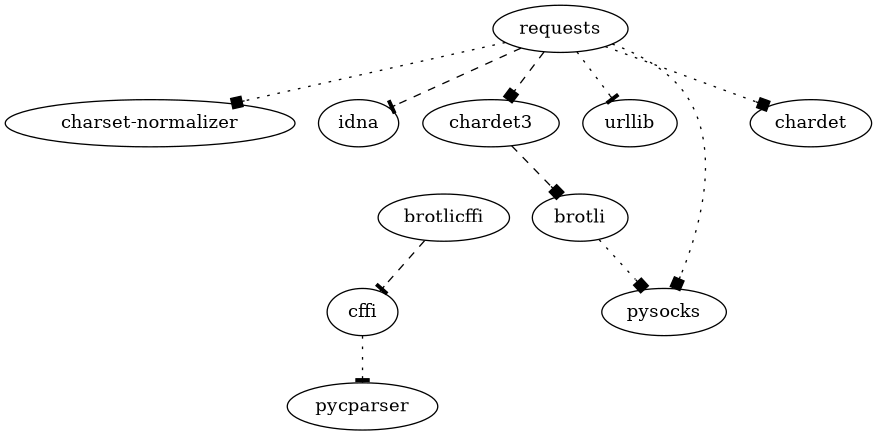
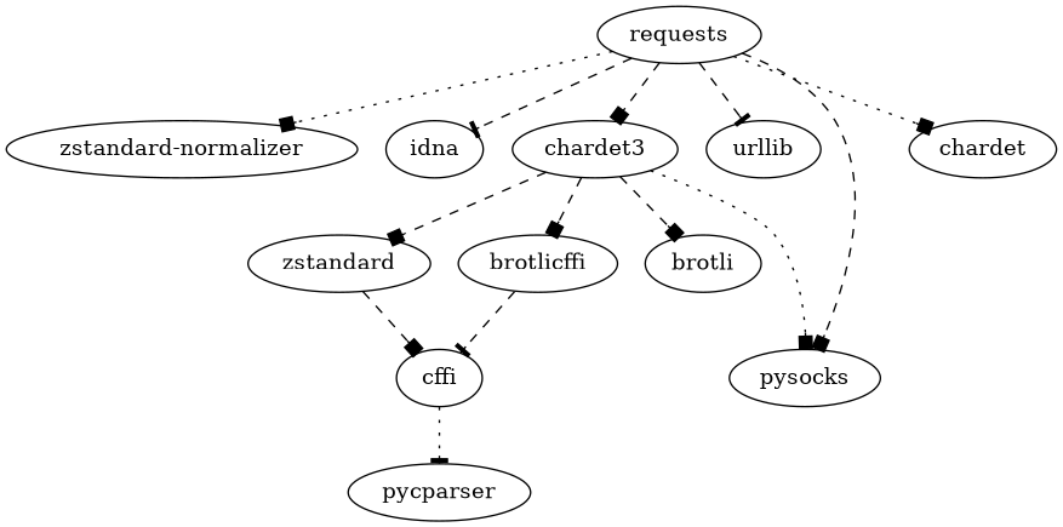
  digraph {
    fontname="DejaVu Serif"
    node [fontname="DejaVu Serif"]
    edge [arrowhead=box fontname="DejaVu Serif" style=dashed]
    requests
-   "charset-normalizer"
+   "charset-normalizer" [label="zstandard-normalizer"]
    idna
    n4 [label=chardet3]
    n5 [label=urllib]
    pysocks
    chardet
+   zstandard
    brotlicffi
    brotli
    cffi
    pycparser
    requests -> "charset-normalizer" [style=dotted]
    requests -> idna [arrowhead=tee]
    requests -> n4
-   requests -> n5 [arrowhead=tee style=dotted]
-   requests -> pysocks [style=dotted]
+   requests -> n5 [arrowhead=tee]
+   requests -> pysocks
    requests -> chardet [style=dotted]
-   brotli -> pysocks [style=dotted]
+   n4 -> pysocks [style=dotted]
+   n4 -> zstandard
+   n4 -> brotlicffi
    n4 -> brotli
+   zstandard -> cffi
    brotlicffi -> cffi [arrowhead=tee]
    cffi -> pycparser [arrowhead=tee style=dotted]
  }
